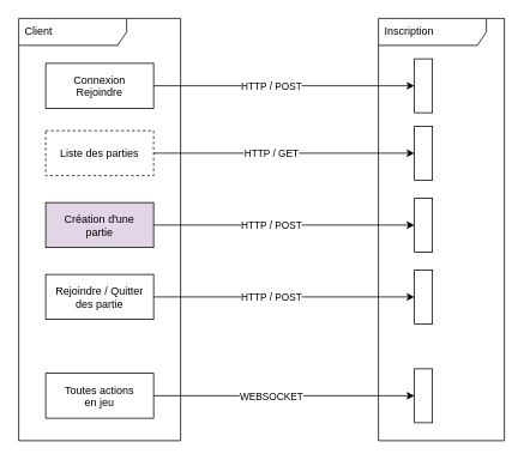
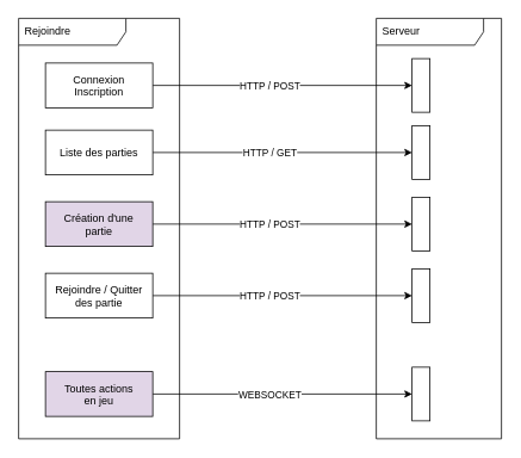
  <mxCell id="0" />
  <mxCell id="1" parent="0" />
- <mxCell id="2" value="Client" style="shape=umlFrame;whiteSpace=wrap;html=1;width=120;height=30;boundedLbl=1;verticalAlign=middle;align=left;spacingLeft=5;" parent="1" vertex="1"><mxGeometry x="20" y="20" width="180" height="470" as="geometry" /></mxCell>
- <mxCell id="3" value="Inscription" style="shape=umlFrame;whiteSpace=wrap;html=1;width=120;height=30;boundedLbl=1;verticalAlign=middle;align=left;spacingLeft=5;fillColor=default;" parent="1" vertex="1"><mxGeometry x="420" y="20" width="140" height="470" as="geometry" /></mxCell>
+ <mxCell id="2" value="Rejoindre" style="shape=umlFrame;whiteSpace=wrap;html=1;width=120;height=30;boundedLbl=1;verticalAlign=middle;align=left;spacingLeft=5;" parent="1" vertex="1"><mxGeometry x="20" y="20" width="180" height="470" as="geometry" /></mxCell>
+ <mxCell id="3" value="Serveur" style="shape=umlFrame;whiteSpace=wrap;html=1;width=120;height=30;boundedLbl=1;verticalAlign=middle;align=left;spacingLeft=5;fillColor=default;" parent="1" vertex="1"><mxGeometry x="420" y="20" width="140" height="470" as="geometry" /></mxCell>
  <mxCell id="4" value="" style="edgeStyle=none;html=1;" parent="1" source="6" target="7" edge="1"><mxGeometry relative="1" as="geometry" /></mxCell>
  <mxCell id="5" value="HTTP / POST" style="edgeLabel;html=1;align=center;verticalAlign=middle;resizable=0;points=[];" parent="4" vertex="1" connectable="0"><mxGeometry x="-0.241" y="1" relative="1" as="geometry"><mxPoint x="20" y="1" as="offset" /></mxGeometry></mxCell>
- <mxCell id="6" value="Connexion&#10;Rejoindre" style="fontStyle=0;" parent="1" vertex="1"><mxGeometry x="50" y="70" width="120" height="50" as="geometry" /></mxCell>
+ <mxCell id="6" value="Connexion&#10;Inscription" style="fontStyle=0;" parent="1" vertex="1"><mxGeometry x="50" y="70" width="120" height="50" as="geometry" /></mxCell>
  <mxCell id="7" value="" style="whiteSpace=wrap;html=1;fillColor=default;fontStyle=0;" parent="1" vertex="1"><mxGeometry x="460" y="65" width="20" height="60" as="geometry" /></mxCell>
  <mxCell id="8" value="" style="edgeStyle=none;html=1;" parent="1" source="10" target="11" edge="1"><mxGeometry relative="1" as="geometry" /></mxCell>
  <mxCell id="9" value="HTTP / GET" style="edgeLabel;html=1;align=center;verticalAlign=middle;resizable=0;points=[];" parent="8" vertex="1" connectable="0"><mxGeometry x="-0.241" y="1" relative="1" as="geometry"><mxPoint x="20" y="1" as="offset" /></mxGeometry></mxCell>
- <mxCell id="10" value="Liste des parties" style="fontStyle=0;dashed=1;" parent="1" vertex="1"><mxGeometry x="50" y="145" width="120" height="50" as="geometry" /></mxCell>
+ <mxCell id="10" value="Liste des parties" style="fontStyle=0;" parent="1" vertex="1"><mxGeometry x="50" y="145" width="120" height="50" as="geometry" /></mxCell>
  <mxCell id="11" value="" style="whiteSpace=wrap;html=1;fillColor=default;fontStyle=0;" parent="1" vertex="1"><mxGeometry x="460" y="140" width="20" height="60" as="geometry" /></mxCell>
  <mxCell id="12" value="" style="edgeStyle=none;html=1;" parent="1" source="14" target="15" edge="1"><mxGeometry relative="1" as="geometry" /></mxCell>
  <mxCell id="13" value="HTTP / POST" style="edgeLabel;html=1;align=center;verticalAlign=middle;resizable=0;points=[];" parent="12" vertex="1" connectable="0"><mxGeometry x="-0.241" y="1" relative="1" as="geometry"><mxPoint x="20" y="1" as="offset" /></mxGeometry></mxCell>
  <mxCell id="14" value="Création d'une&#10;partie" style="fontStyle=0;fillColor=#e1d5e7;" parent="1" vertex="1"><mxGeometry x="50" y="225" width="120" height="50" as="geometry" /></mxCell>
  <mxCell id="15" value="" style="whiteSpace=wrap;html=1;fillColor=default;fontStyle=0;" parent="1" vertex="1"><mxGeometry x="460" y="220" width="20" height="60" as="geometry" /></mxCell>
  <mxCell id="16" value="" style="edgeStyle=none;html=1;" parent="1" source="18" target="19" edge="1"><mxGeometry relative="1" as="geometry" /></mxCell>
  <mxCell id="17" value="HTTP / POST" style="edgeLabel;html=1;align=center;verticalAlign=middle;resizable=0;points=[];" parent="16" vertex="1" connectable="0"><mxGeometry x="-0.241" y="1" relative="1" as="geometry"><mxPoint x="20" y="1" as="offset" /></mxGeometry></mxCell>
  <mxCell id="18" value="Rejoindre / Quitter&#10;des partie" style="fontStyle=0;" parent="1" vertex="1"><mxGeometry x="50" y="305" width="120" height="50" as="geometry" /></mxCell>
  <mxCell id="19" value="" style="whiteSpace=wrap;html=1;fillColor=default;fontStyle=0;" parent="1" vertex="1"><mxGeometry x="460" y="300" width="20" height="60" as="geometry" /></mxCell>
  <mxCell id="20" value="" style="edgeStyle=none;html=1;" parent="1" source="22" target="23" edge="1"><mxGeometry relative="1" as="geometry" /></mxCell>
  <mxCell id="21" value="WEBSOCKET" style="edgeLabel;html=1;align=center;verticalAlign=middle;resizable=0;points=[];" parent="20" vertex="1" connectable="0"><mxGeometry x="-0.241" y="1" relative="1" as="geometry"><mxPoint x="20" y="1" as="offset" /></mxGeometry></mxCell>
- <mxCell id="22" value="Toutes actions&#10;en jeu" style="fontStyle=0;" parent="1" vertex="1"><mxGeometry x="50" y="415" width="120" height="50" as="geometry" /></mxCell>
+ <mxCell id="22" value="Toutes actions&#10;en jeu" style="fontStyle=0;fillColor=#e1d5e7;" parent="1" vertex="1"><mxGeometry x="50" y="415" width="120" height="50" as="geometry" /></mxCell>
  <mxCell id="23" value="" style="whiteSpace=wrap;html=1;fillColor=default;fontStyle=0;" parent="1" vertex="1"><mxGeometry x="460" y="410" width="20" height="60" as="geometry" /></mxCell>
